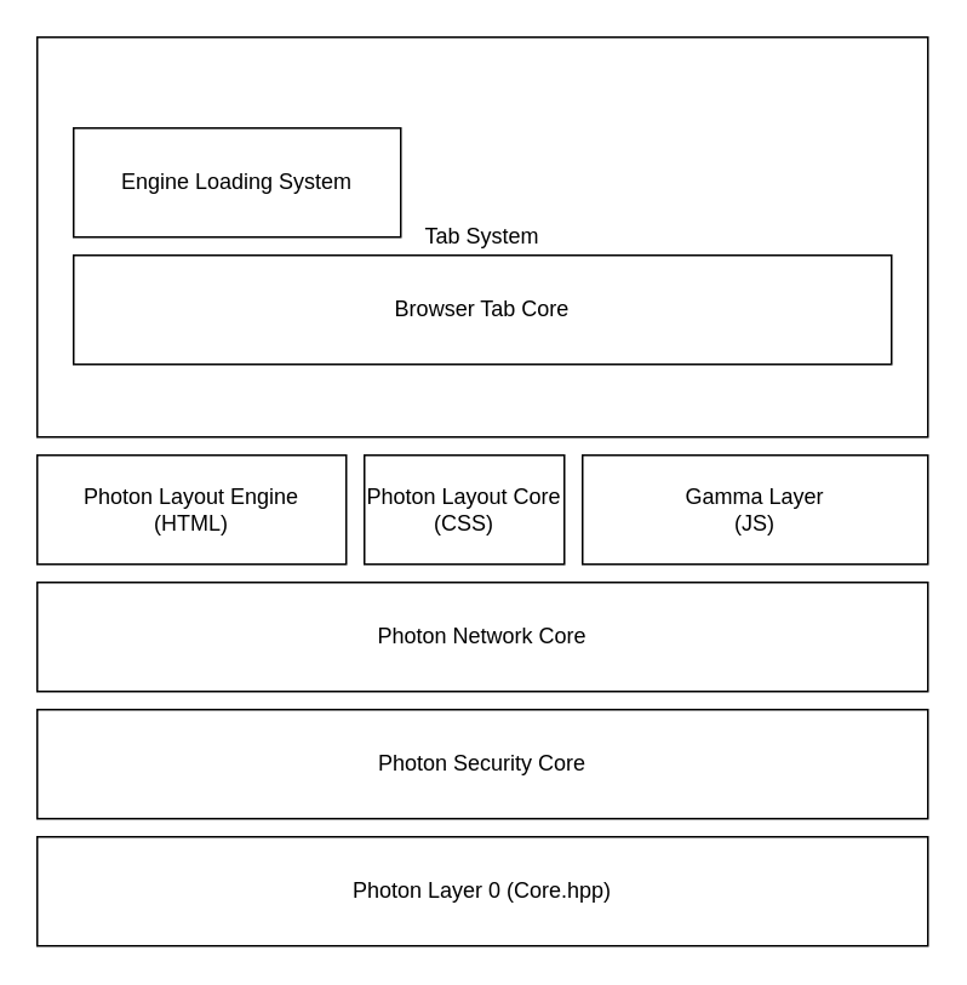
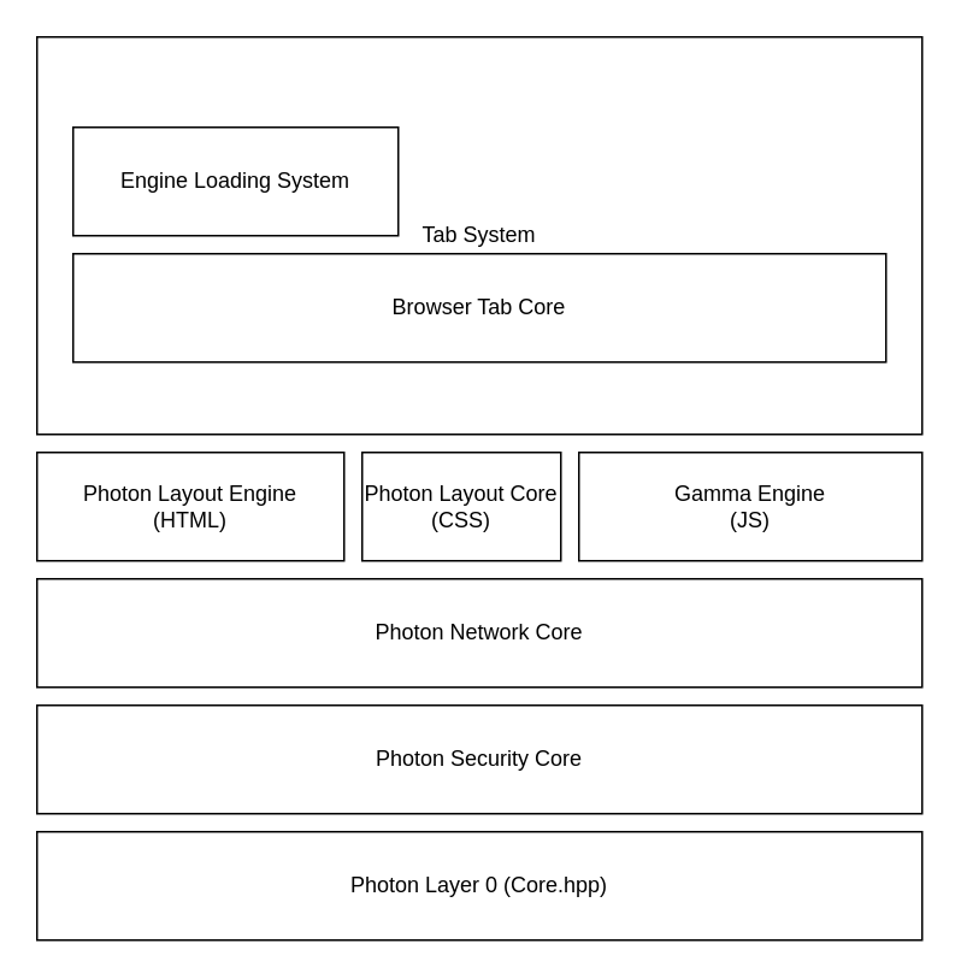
  <mxCell id="0" />
  <mxCell id="1" parent="0" />
  <mxCell id="2" value="Tab System" style="rounded=0;whiteSpace=wrap;html=1;" vertex="1" parent="1"><mxGeometry x="20" y="20" width="490" height="220" as="geometry" /></mxCell>
  <mxCell id="3" value="Photon Layout Engine&lt;div&gt;(HTML)&lt;/div&gt;" style="rounded=0;whiteSpace=wrap;html=1;" vertex="1" parent="1"><mxGeometry x="20" y="250" width="170" height="60" as="geometry" /></mxCell>
  <mxCell id="4" value="Photon Security Core" style="rounded=0;whiteSpace=wrap;html=1;" vertex="1" parent="1"><mxGeometry x="20" y="390" width="490" height="60" as="geometry" /></mxCell>
  <mxCell id="5" value="Photon Layout Core&lt;div&gt;(CSS)&lt;/div&gt;" style="rounded=0;whiteSpace=wrap;html=1;" vertex="1" parent="1"><mxGeometry x="200" y="250" width="110" height="60" as="geometry" /></mxCell>
- <mxCell id="6" value="Gamma Layer&lt;div&gt;(JS)&lt;/div&gt;" style="rounded=0;whiteSpace=wrap;html=1;" vertex="1" parent="1"><mxGeometry x="320" y="250" width="190" height="60" as="geometry" /></mxCell>
+ <mxCell id="6" value="Gamma Engine&lt;div&gt;(JS)&lt;/div&gt;" style="rounded=0;whiteSpace=wrap;html=1;" vertex="1" parent="1"><mxGeometry x="320" y="250" width="190" height="60" as="geometry" /></mxCell>
  <mxCell id="7" value="Browser Tab Core" style="rounded=0;whiteSpace=wrap;html=1;" vertex="1" parent="1"><mxGeometry x="40" y="140" width="450" height="60" as="geometry" /></mxCell>
  <mxCell id="8" value="Photon Network Core" style="rounded=0;whiteSpace=wrap;html=1;" vertex="1" parent="1"><mxGeometry x="20" y="320" width="490" height="60" as="geometry" /></mxCell>
  <mxCell id="9" value="Photon Layer 0 (Core.hpp)" style="rounded=0;whiteSpace=wrap;html=1;" vertex="1" parent="1"><mxGeometry x="20" y="460" width="490" height="60" as="geometry" /></mxCell>
  <mxCell id="10" value="Engine Loading System" style="rounded=0;whiteSpace=wrap;html=1;" vertex="1" parent="1"><mxGeometry x="40" y="70" width="180" height="60" as="geometry" /></mxCell>
